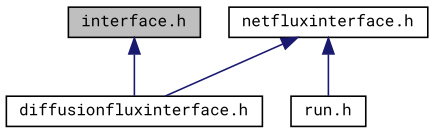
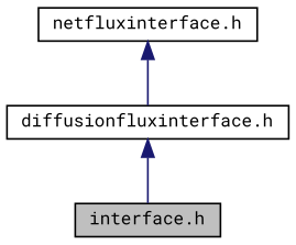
  digraph {
    fontname="Roboto Mono"
    node [color=black fillcolor=white fontname="Roboto Mono" fontsize=10 shape=record style=filled]
    edge [color=midnightblue dir=back fontname="Roboto Mono" fontsize=10 labelfontname=Helvetica labelfontsize=10 style=solid]
    n1 [fillcolor=grey75 fontcolor=black height=0.2 label="interface.h" width=0.4]
    n2 [height=0.2 label="diffusionfluxinterface.h" width=0.4]
    n3 [height=0.2 label="netfluxinterface.h" width=0.4]
-   n4 [height=0.2 label="run.h" width=0.4]
-   n1 -> n2
+   n2 -> n1
    n3 -> n2
-   n3 -> n4
  }
